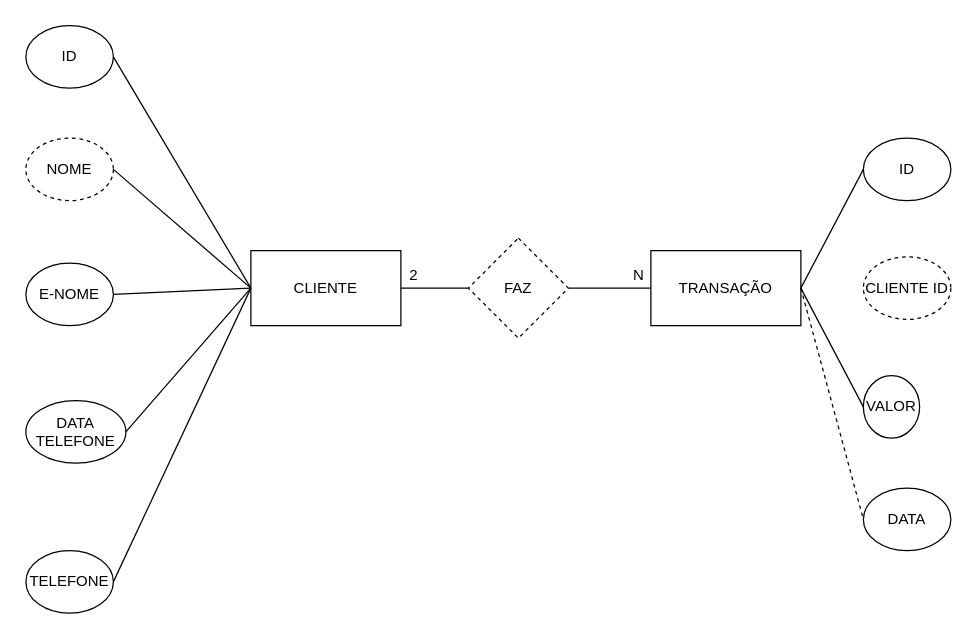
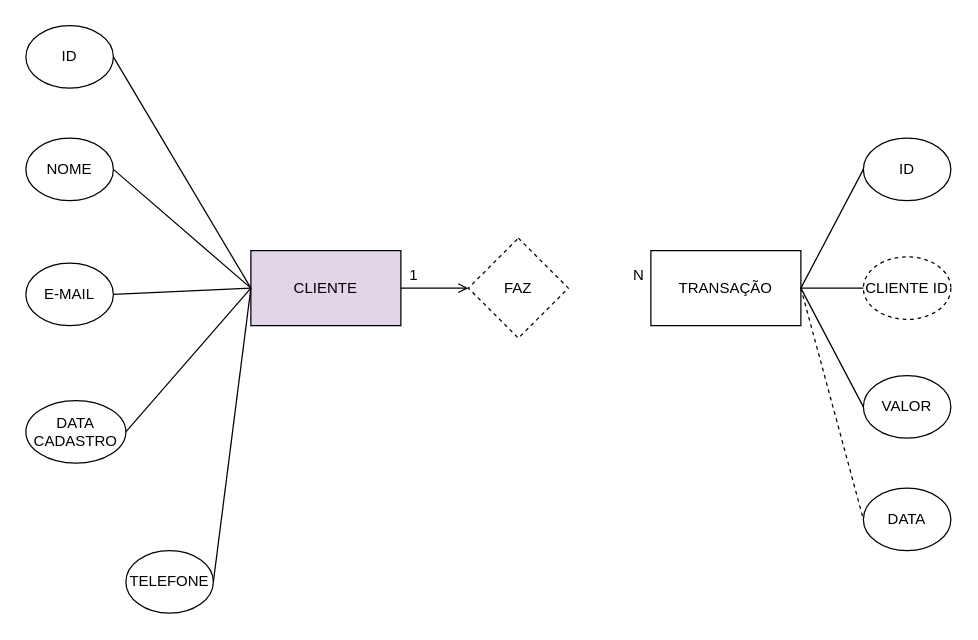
  <mxCell id="0" />
  <mxCell id="1" parent="0" />
- <mxCell id="2" value="CLIENTE" style="rounded=0;whiteSpace=wrap;html=1;" parent="1" vertex="1"><mxGeometry x="200" y="200" width="120" height="60" as="geometry" /></mxCell>
+ <mxCell id="2" value="CLIENTE" style="rounded=0;whiteSpace=wrap;html=1;fillColor=#e1d5e7;" parent="1" vertex="1"><mxGeometry x="200" y="200" width="120" height="60" as="geometry" /></mxCell>
  <mxCell id="3" value="FAZ" style="rhombus;whiteSpace=wrap;html=1;dashed=1;" parent="1" vertex="1"><mxGeometry x="374" y="190" width="80" height="80" as="geometry" /></mxCell>
  <mxCell id="4" value="TRANSAÇÃO" style="rounded=0;whiteSpace=wrap;html=1;" parent="1" vertex="1"><mxGeometry x="520" y="200" width="120" height="60" as="geometry" /></mxCell>
  <mxCell id="5" value="ID" style="ellipse;whiteSpace=wrap;html=1;" parent="1" vertex="1"><mxGeometry x="20" y="20" width="70" height="50" as="geometry" /></mxCell>
- <mxCell id="6" value="NOME" style="ellipse;whiteSpace=wrap;html=1;dashed=1;" vertex="1" parent="1"><mxGeometry x="20" y="110" width="70" height="50" as="geometry" /></mxCell>
- <mxCell id="7" value="E-NOME" style="ellipse;whiteSpace=wrap;html=1;" vertex="1" parent="1"><mxGeometry x="20" y="210" width="70" height="50" as="geometry" /></mxCell>
- <mxCell id="8" value="DATA TELEFONE" style="ellipse;whiteSpace=wrap;html=1;" vertex="1" parent="1"><mxGeometry x="20" y="320" width="80" height="50" as="geometry" /></mxCell>
- <mxCell id="9" value="TELEFONE" style="ellipse;whiteSpace=wrap;html=1;" vertex="1" parent="1"><mxGeometry x="20" y="440" width="70" height="50" as="geometry" /></mxCell>
+ <mxCell id="6" value="NOME" style="ellipse;whiteSpace=wrap;html=1;" vertex="1" parent="1"><mxGeometry x="20" y="110" width="70" height="50" as="geometry" /></mxCell>
+ <mxCell id="7" value="E-MAIL" style="ellipse;whiteSpace=wrap;html=1;" vertex="1" parent="1"><mxGeometry x="20" y="210" width="70" height="50" as="geometry" /></mxCell>
+ <mxCell id="8" value="DATA CADASTRO" style="ellipse;whiteSpace=wrap;html=1;" vertex="1" parent="1"><mxGeometry x="20" y="320" width="80" height="50" as="geometry" /></mxCell>
+ <mxCell id="9" value="TELEFONE" style="ellipse;whiteSpace=wrap;html=1;" vertex="1" parent="1"><mxGeometry x="100" y="440" width="70" height="50" as="geometry" /></mxCell>
  <mxCell id="10" value="ID" style="ellipse;whiteSpace=wrap;html=1;" vertex="1" parent="1"><mxGeometry x="690" y="110" width="70" height="50" as="geometry" /></mxCell>
  <mxCell id="11" value="CLIENTE ID" style="ellipse;whiteSpace=wrap;html=1;dashed=1;" vertex="1" parent="1"><mxGeometry x="690" y="205" width="70" height="50" as="geometry" /></mxCell>
- <mxCell id="12" value="VALOR" style="ellipse;whiteSpace=wrap;html=1;" vertex="1" parent="1"><mxGeometry x="690" y="300" width="45" height="50" as="geometry" /></mxCell>
+ <mxCell id="12" value="VALOR" style="ellipse;whiteSpace=wrap;html=1;" vertex="1" parent="1"><mxGeometry x="690" y="300" width="70" height="50" as="geometry" /></mxCell>
  <mxCell id="13" value="DATA" style="ellipse;whiteSpace=wrap;html=1;" vertex="1" parent="1"><mxGeometry x="690" y="390" width="70" height="50" as="geometry" /></mxCell>
  <mxCell id="14" value="" style="endArrow=none;html=1;rounded=0;entryX=0;entryY=0.5;entryDx=0;entryDy=0;exitX=1;exitY=0.5;exitDx=0;exitDy=0;" edge="1" parent="1" source="5" target="2"><mxGeometry width="50" height="50" relative="1" as="geometry"><mxPoint x="150" y="150" as="sourcePoint" /><mxPoint x="200" y="100" as="targetPoint" /></mxGeometry></mxCell>
  <mxCell id="15" value="" style="endArrow=none;html=1;rounded=0;exitX=1;exitY=0.5;exitDx=0;exitDy=0;" edge="1" parent="1" source="8"><mxGeometry width="50" height="50" relative="1" as="geometry"><mxPoint x="150" y="280" as="sourcePoint" /><mxPoint x="200" y="230" as="targetPoint" /></mxGeometry></mxCell>
  <mxCell id="16" value="" style="endArrow=none;html=1;rounded=0;exitX=1;exitY=0.5;exitDx=0;exitDy=0;" edge="1" parent="1" source="9"><mxGeometry width="50" height="50" relative="1" as="geometry"><mxPoint x="150" y="280" as="sourcePoint" /><mxPoint x="200" y="230" as="targetPoint" /></mxGeometry></mxCell>
- <mxCell id="17" value="" style="endArrow=none;html=1;rounded=0;exitX=1;exitY=0.5;exitDx=0;exitDy=0;entryX=0;entryY=0.5;entryDx=0;entryDy=0;" edge="1" parent="1" source="2" target="3"><mxGeometry width="50" height="50" relative="1" as="geometry"><mxPoint x="350" y="330" as="sourcePoint" /><mxPoint x="400" y="280" as="targetPoint" /></mxGeometry></mxCell>
+ <mxCell id="17" value="" style="endArrow=open;html=1;rounded=0;exitX=1;exitY=0.5;exitDx=0;exitDy=0;entryX=0;entryY=0.5;entryDx=0;entryDy=0;" edge="1" parent="1" source="2" target="3"><mxGeometry width="50" height="50" relative="1" as="geometry"><mxPoint x="350" y="330" as="sourcePoint" /><mxPoint x="400" y="280" as="targetPoint" /></mxGeometry></mxCell>
  <mxCell id="18" value="" style="endArrow=none;html=1;rounded=0;exitX=1;exitY=0.5;exitDx=0;exitDy=0;" edge="1" parent="1" source="6"><mxGeometry width="50" height="50" relative="1" as="geometry"><mxPoint x="100" y="200" as="sourcePoint" /><mxPoint x="200" y="230" as="targetPoint" /></mxGeometry></mxCell>
  <mxCell id="19" value="" style="endArrow=none;html=1;rounded=0;exitX=1;exitY=0.5;exitDx=0;exitDy=0;" edge="1" parent="1" source="7"><mxGeometry width="50" height="50" relative="1" as="geometry"><mxPoint x="100" y="270" as="sourcePoint" /><mxPoint x="200" y="230" as="targetPoint" /></mxGeometry></mxCell>
- <mxCell id="20" value="" style="endArrow=none;html=1;rounded=0;entryX=0;entryY=0.5;entryDx=0;entryDy=0;" edge="1" parent="1" source="3" target="4"><mxGeometry width="50" height="50" relative="1" as="geometry"><mxPoint x="454" y="320" as="sourcePoint" /><mxPoint x="504" y="270" as="targetPoint" /></mxGeometry></mxCell>
  <mxCell id="21" value="" style="endArrow=none;html=1;rounded=0;entryX=0;entryY=0.5;entryDx=0;entryDy=0;exitX=1;exitY=0.5;exitDx=0;exitDy=0;" edge="1" parent="1" source="4" target="12"><mxGeometry width="50" height="50" relative="1" as="geometry"><mxPoint x="600" y="350" as="sourcePoint" /><mxPoint x="650" y="300" as="targetPoint" /></mxGeometry></mxCell>
  <mxCell id="22" value="" style="endArrow=none;html=1;rounded=0;entryX=0;entryY=0.5;entryDx=0;entryDy=0;exitX=1;exitY=0.5;exitDx=0;exitDy=0;dashed=1;" edge="1" parent="1" source="4" target="13"><mxGeometry width="50" height="50" relative="1" as="geometry"><mxPoint x="590" y="360" as="sourcePoint" /><mxPoint x="640" y="310" as="targetPoint" /></mxGeometry></mxCell>
  <mxCell id="23" value="" style="endArrow=none;html=1;rounded=0;entryX=0;entryY=0.5;entryDx=0;entryDy=0;" edge="1" parent="1" target="10"><mxGeometry width="50" height="50" relative="1" as="geometry"><mxPoint x="640" y="230" as="sourcePoint" /><mxPoint x="670" y="130" as="targetPoint" /></mxGeometry></mxCell>
- <mxCell id="25" value="2" style="text;html=1;align=center;verticalAlign=middle;resizable=0;points=[];autosize=1;strokeColor=none;fillColor=none;" vertex="1" parent="1"><mxGeometry x="320" y="210" width="20" height="20" as="geometry" /></mxCell>
+ <mxCell id="24" value="" style="endArrow=none;html=1;rounded=0;entryX=0;entryY=0.5;entryDx=0;entryDy=0;exitX=1;exitY=0.5;exitDx=0;exitDy=0;" edge="1" parent="1" source="4" target="11"><mxGeometry width="50" height="50" relative="1" as="geometry"><mxPoint x="570" y="360" as="sourcePoint" /><mxPoint x="620" y="310" as="targetPoint" /></mxGeometry></mxCell>
+ <mxCell id="25" value="1" style="text;html=1;align=center;verticalAlign=middle;resizable=0;points=[];autosize=1;strokeColor=none;fillColor=none;" vertex="1" parent="1"><mxGeometry x="320" y="210" width="20" height="20" as="geometry" /></mxCell>
  <mxCell id="26" value="N" style="text;html=1;align=center;verticalAlign=middle;resizable=0;points=[];autosize=1;strokeColor=none;fillColor=none;" vertex="1" parent="1"><mxGeometry x="500" y="210" width="20" height="20" as="geometry" /></mxCell>
